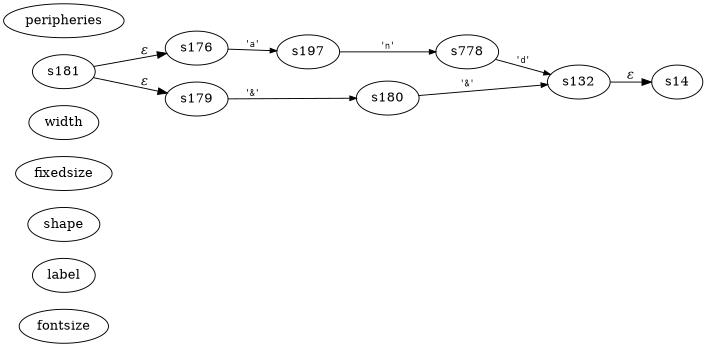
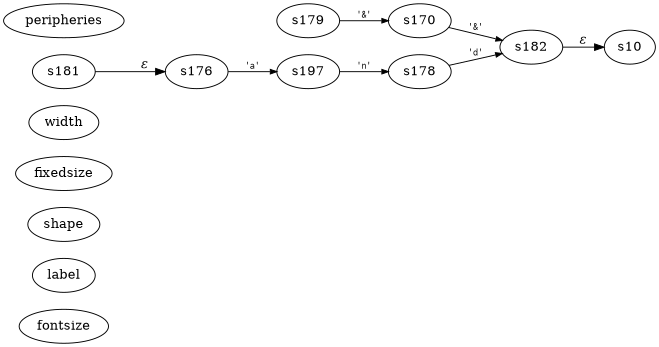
  digraph {
    rankdir=LR
    edge [arrowhead=normal arrowsize=.7 fontname=Courier fontsize=11]
    fontsize
    label
    shape
    fixedsize
    width
    n6 [label=s197]
    s176
-   s178 [label=s778]
+   s178
    peripheries
-   s182 [label=s132]
-   s10 [label=s14]
+   s182
+   s10
    s179
-   s180
+   s180 [label=s170]
    s181
    n6 -> s178 [label="'n'"]
    s176 -> n6 [label="'a'"]
    s178 -> s182 [label="'d'"]
    s182 -> s10 [fontname="Times-Italic" label="&epsilon;" arrowhead="" arrowsize="" fontsize=""]
    s179 -> s180 [label="'&'"]
    s180 -> s182 [label="'&'"]
    s181 -> s176 [fontname="Times-Italic" label="&epsilon;" tailport=p0 arrowhead="" arrowsize="" fontsize=""]
-   s181 -> s179 [fontname="Times-Italic" label="&epsilon;" tailport=p1 arrowhead="" arrowsize="" fontsize=""]
  }
